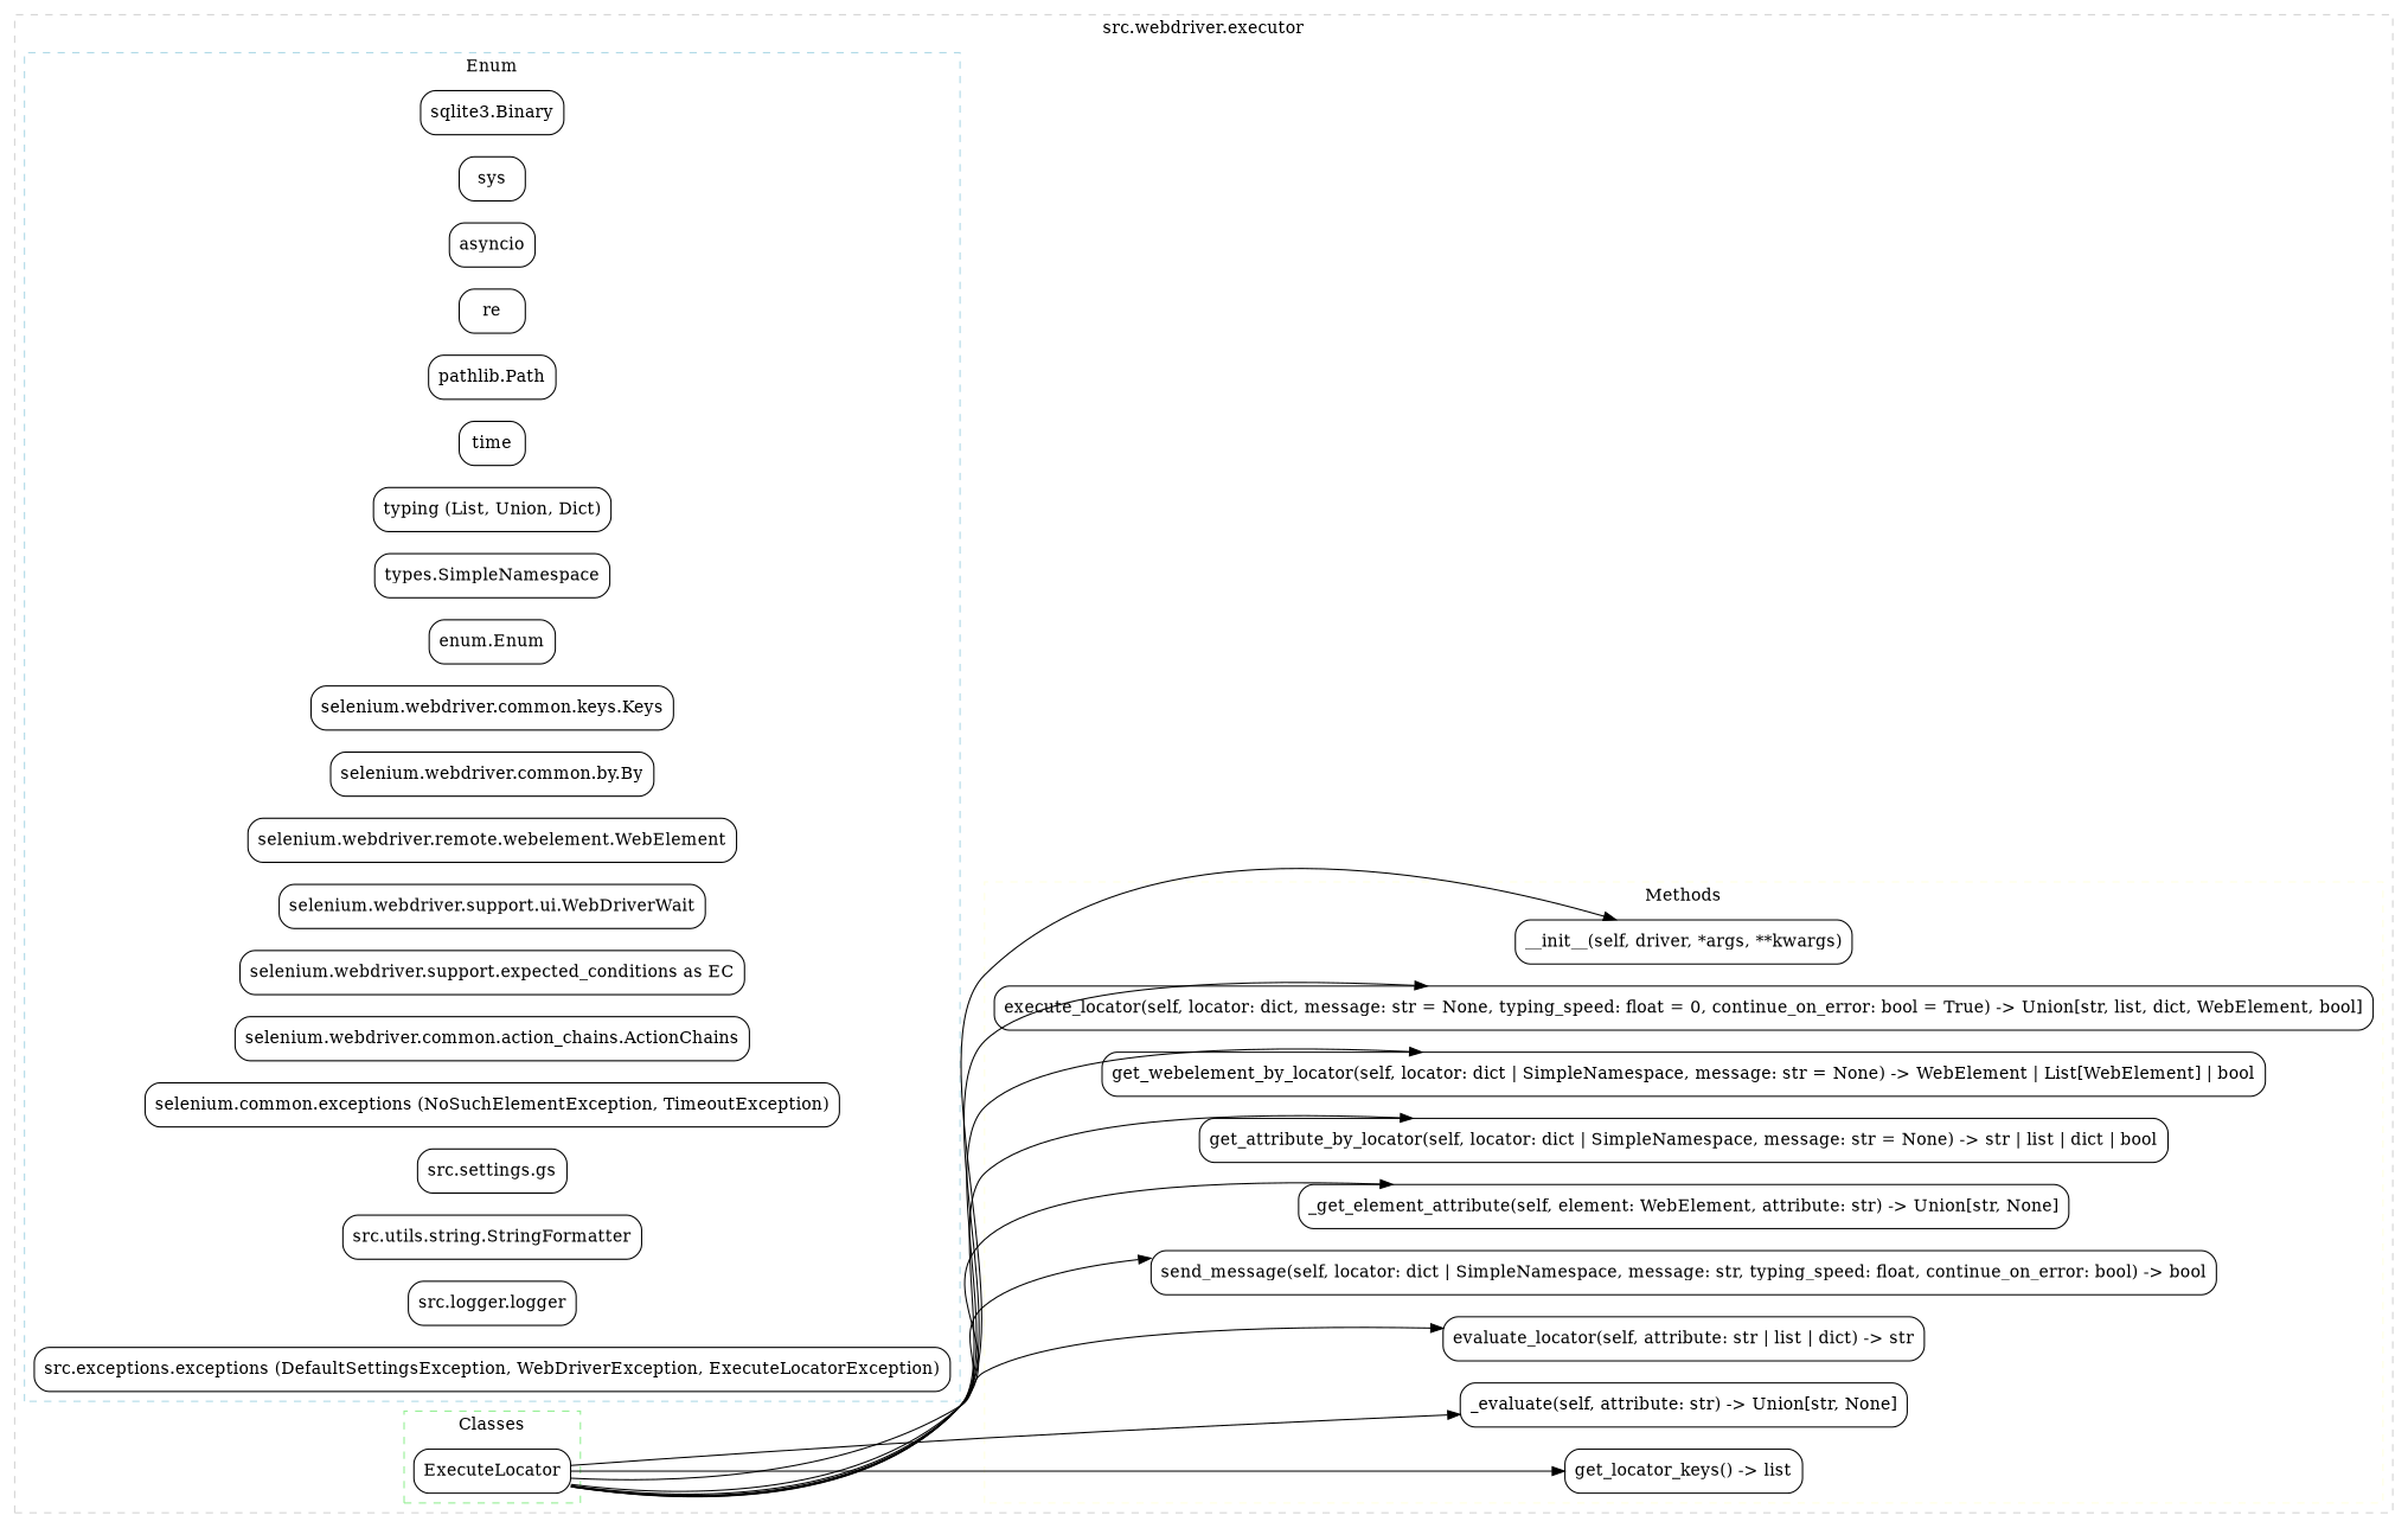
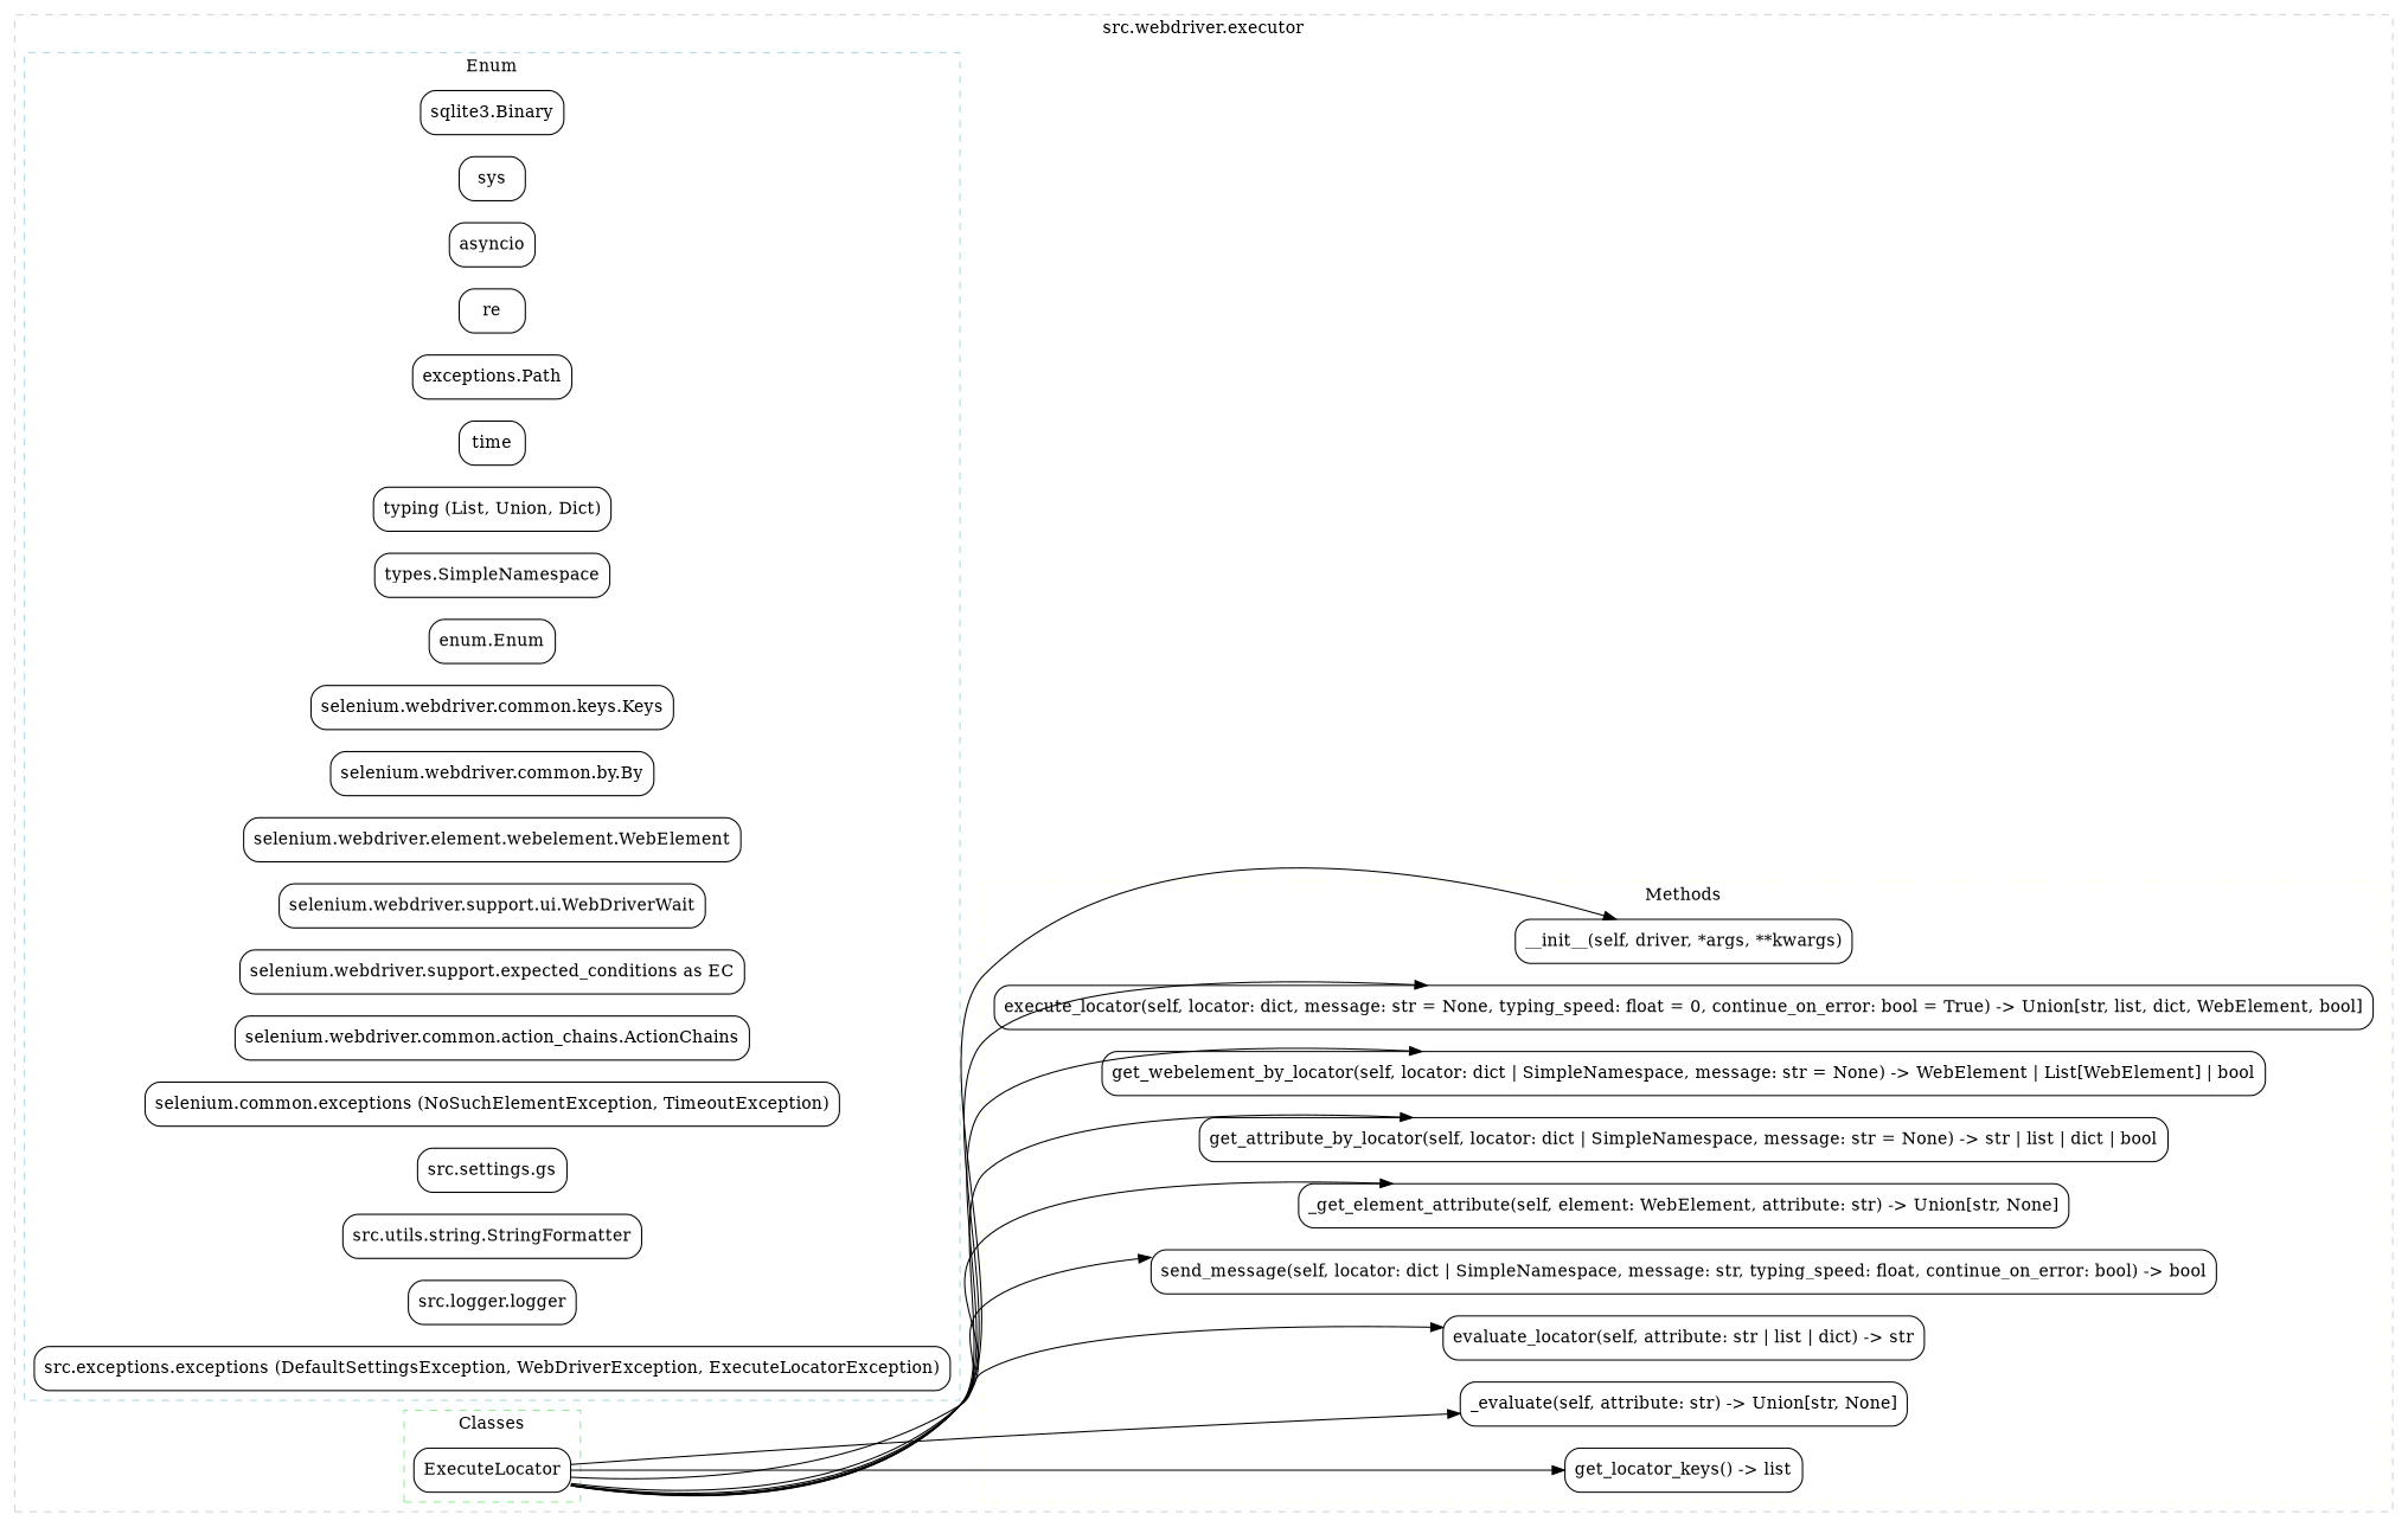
  digraph {
    rankdir=LR
    node [shape=box style=rounded]
    n1 [label="sqlite3.Binary"]
    sys
    asyncio
    re
-   n5 [label="pathlib.Path"]
+   n5 [label="exceptions.Path"]
    time
    n7 [label="typing (List, Union, Dict)"]
    n8 [label="types.SimpleNamespace"]
    n9 [label="enum.Enum"]
    n10 [label="selenium.webdriver.common.keys.Keys"]
    n11 [label="selenium.webdriver.common.by.By"]
-   n12 [label="selenium.webdriver.remote.webelement.WebElement"]
+   n12 [label="selenium.webdriver.element.webelement.WebElement"]
    n13 [label="selenium.webdriver.support.ui.WebDriverWait"]
    n14 [label="selenium.webdriver.support.expected_conditions as EC"]
    n15 [label="selenium.webdriver.common.action_chains.ActionChains"]
    n16 [label="selenium.common.exceptions (NoSuchElementException, TimeoutException)"]
    n17 [label="src.settings.gs"]
    n18 [label="src.utils.string.StringFormatter"]
    n19 [label="src.logger.logger"]
    n20 [label="src.exceptions.exceptions (DefaultSettingsException, WebDriverException, ExecuteLocatorException)"]
    n21 [label=ExecuteLocator]
    n22 [label="__init__(self, driver, *args, **kwargs)"]
    n23 [label="execute_locator(self, locator: dict, message: str = None, typing_speed: float = 0, continue_on_error: bool = True) -> Union[str, list, dict, WebElement, bool]"]
    n24 [label="get_webelement_by_locator(self, locator: dict | SimpleNamespace, message: str = None) -> WebElement | List[WebElement] | bool"]
    n25 [label="get_attribute_by_locator(self, locator: dict | SimpleNamespace, message: str = None) -> str | list | dict | bool"]
    n26 [label="_get_element_attribute(self, element: WebElement, attribute: str) -> Union[str, None]"]
    n27 [label="send_message(self, locator: dict | SimpleNamespace, message: str, typing_speed: float, continue_on_error: bool) -> bool"]
    n28 [label="evaluate_locator(self, attribute: str | list | dict) -> str"]
    n29 [label="_evaluate(self, attribute: str) -> Union[str, None]"]
    n30 [label="get_locator_keys() -> list"]
    subgraph cluster_1 {
      color=lightgrey
      label="src.webdriver.executor"
      style=dashed
      subgraph cluster_2 {
        color=lightblue
        label=Enum
        style=dashed
        n1
        sys
        asyncio
        re
        n5
        time
        n7
        n8
        n9
        n10
        n11
        n12
        n13
        n14
        n15
        n16
        n17
        n18
        n19
        n20
      }
      subgraph cluster_3 {
        color=lightgreen
        label=Classes
        style=dashed
        n21
      }
      subgraph cluster_4 {
        color=lightyellow
        label=Methods
        style=dashed
        n22
        n23
        n24
        n25
        n26
        n27
        n28
        n29
        n30
      }
    }
    n21 -> n22
    n21 -> n23
    n21 -> n24
    n21 -> n25
    n21 -> n26
    n21 -> n27
    n21 -> n28
    n21 -> n29
    n21 -> n30
  }
